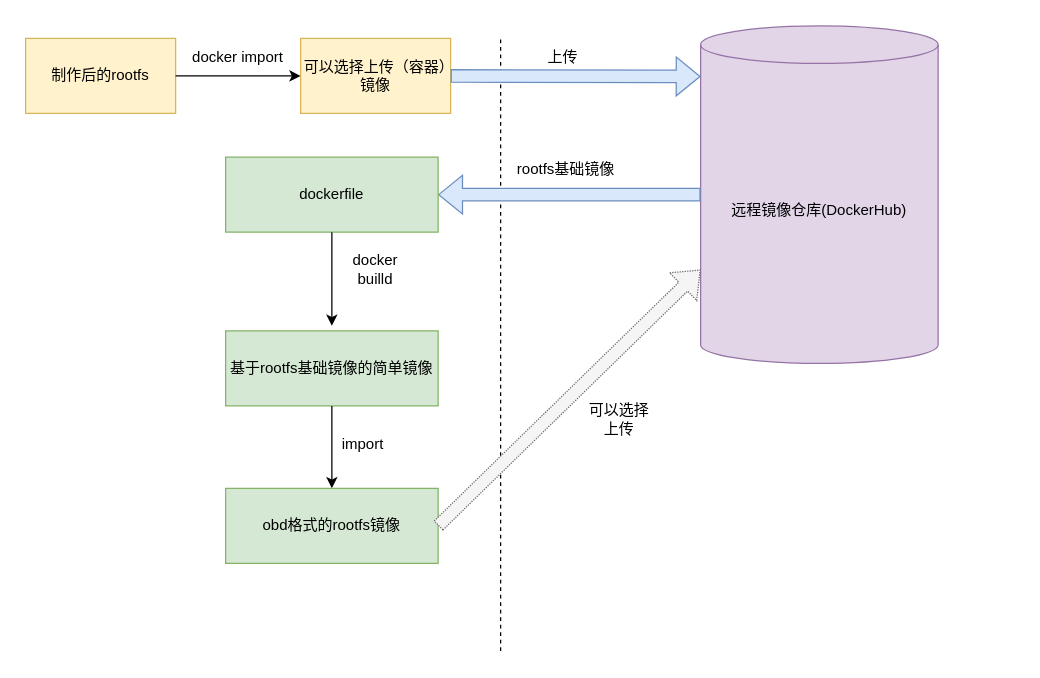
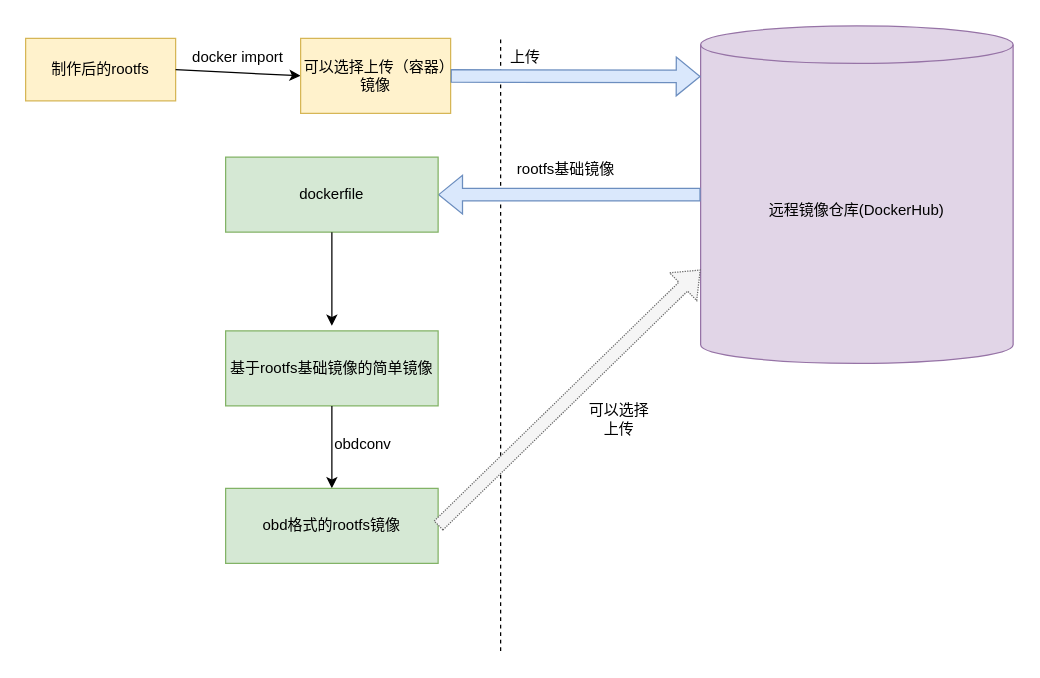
  <mxCell id="0" />
  <mxCell id="1" parent="0" />
  <mxCell id="2" value="" style="endArrow=none;dashed=1;html=1;rounded=0;" edge="1" parent="1"><mxGeometry width="50" height="50" relative="1" as="geometry"><mxPoint x="400" y="520" as="sourcePoint" /><mxPoint x="400" y="30" as="targetPoint" /></mxGeometry></mxCell>
- <mxCell id="3" value="制作后的rootfs" style="rounded=0;whiteSpace=wrap;html=1;fillColor=#fff2cc;strokeColor=#d6b656;" vertex="1" parent="1"><mxGeometry x="20" y="30" width="120" height="60" as="geometry" /></mxCell>
- <mxCell id="4" value="远程镜像仓库(DockerHub)" style="shape=cylinder3;whiteSpace=wrap;html=1;boundedLbl=1;backgroundOutline=1;size=15;fillColor=#e1d5e7;strokeColor=#9673a6;" vertex="1" parent="1"><mxGeometry x="560" y="20" width="190" height="270" as="geometry" /></mxCell>
+ <mxCell id="3" value="制作后的rootfs" style="rounded=0;whiteSpace=wrap;html=1;fillColor=#fff2cc;strokeColor=#d6b656;" vertex="1" parent="1"><mxGeometry x="20" y="30" width="120" height="50" as="geometry" /></mxCell>
+ <mxCell id="4" value="远程镜像仓库(DockerHub)" style="shape=cylinder3;whiteSpace=wrap;html=1;boundedLbl=1;backgroundOutline=1;size=15;fillColor=#e1d5e7;strokeColor=#9673a6;" vertex="1" parent="1"><mxGeometry x="560" y="20" width="250" height="270" as="geometry" /></mxCell>
  <mxCell id="5" value="" style="endArrow=classic;html=1;rounded=0;exitX=1;exitY=0.5;exitDx=0;exitDy=0;" edge="1" parent="1" source="3"><mxGeometry width="50" height="50" relative="1" as="geometry"><mxPoint x="660" y="360" as="sourcePoint" /><mxPoint x="240" y="60" as="targetPoint" /></mxGeometry></mxCell>
  <mxCell id="6" value="docker import" style="text;html=1;strokeColor=none;fillColor=none;align=center;verticalAlign=middle;whiteSpace=wrap;rounded=0;" vertex="1" parent="1"><mxGeometry x="150" y="30" width="80" height="30" as="geometry" /></mxCell>
  <mxCell id="7" value="可以选择上传（容器）镜像" style="rounded=0;whiteSpace=wrap;html=1;fillColor=#fff2cc;strokeColor=#d6b656;" vertex="1" parent="1"><mxGeometry x="240" y="30" width="120" height="60" as="geometry" /></mxCell>
  <mxCell id="8" value="" style="shape=flexArrow;endArrow=classic;html=1;rounded=0;exitX=1;exitY=0.5;exitDx=0;exitDy=0;entryX=0;entryY=0.15;entryDx=0;entryDy=0;entryPerimeter=0;fillColor=#dae8fc;strokeColor=#6c8ebf;" edge="1" parent="1" source="7" target="4"><mxGeometry width="50" height="50" relative="1" as="geometry"><mxPoint x="660" y="350" as="sourcePoint" /><mxPoint x="710" y="300" as="targetPoint" /></mxGeometry></mxCell>
- <mxCell id="9" value="上传" style="text;html=1;strokeColor=none;fillColor=none;align=center;verticalAlign=middle;whiteSpace=wrap;rounded=0;" vertex="1" parent="1"><mxGeometry x="420" y="30" width="60" height="30" as="geometry" /></mxCell>
+ <mxCell id="9" value="上传" style="text;html=1;strokeColor=none;fillColor=none;align=center;verticalAlign=middle;whiteSpace=wrap;rounded=0;" vertex="1" parent="1"><mxGeometry x="390" y="30" width="60" height="30" as="geometry" /></mxCell>
  <mxCell id="10" value="" style="shape=flexArrow;endArrow=classic;html=1;rounded=0;exitX=0;exitY=0.5;exitDx=0;exitDy=0;exitPerimeter=0;fillColor=#dae8fc;strokeColor=#6c8ebf;" edge="1" parent="1" source="4"><mxGeometry width="50" height="50" relative="1" as="geometry"><mxPoint x="450" y="220" as="sourcePoint" /><mxPoint x="350" y="155" as="targetPoint" /></mxGeometry></mxCell>
  <mxCell id="11" value="rootfs基础镜像" style="text;html=1;strokeColor=none;fillColor=none;align=center;verticalAlign=middle;whiteSpace=wrap;rounded=0;" vertex="1" parent="1"><mxGeometry x="405" y="120" width="95" height="30" as="geometry" /></mxCell>
  <mxCell id="12" value="dockerfile" style="rounded=0;whiteSpace=wrap;html=1;fillColor=#d5e8d4;strokeColor=#82b366;" vertex="1" parent="1"><mxGeometry x="180" y="125" width="170" height="60" as="geometry" /></mxCell>
  <mxCell id="13" value="" style="endArrow=classic;html=1;rounded=0;exitX=0.5;exitY=1;exitDx=0;exitDy=0;" edge="1" parent="1" source="12"><mxGeometry width="50" height="50" relative="1" as="geometry"><mxPoint x="660" y="340" as="sourcePoint" /><mxPoint x="265" y="260" as="targetPoint" /><Array as="points"><mxPoint x="265" y="210" /></Array></mxGeometry></mxCell>
- <mxCell id="14" value="docker builld" style="text;html=1;strokeColor=none;fillColor=none;align=center;verticalAlign=middle;whiteSpace=wrap;rounded=0;" vertex="1" parent="1"><mxGeometry x="270" y="200" width="60" height="30" as="geometry" /></mxCell>
  <mxCell id="15" value="基于rootfs基础镜像的简单镜像" style="rounded=0;whiteSpace=wrap;html=1;fillColor=#d5e8d4;strokeColor=#82b366;" vertex="1" parent="1"><mxGeometry x="180" y="264" width="170" height="60" as="geometry" /></mxCell>
  <mxCell id="16" value="" style="endArrow=classic;html=1;rounded=0;exitX=0.5;exitY=1;exitDx=0;exitDy=0;" edge="1" parent="1" source="15"><mxGeometry width="50" height="50" relative="1" as="geometry"><mxPoint x="660" y="470" as="sourcePoint" /><mxPoint x="265" y="390" as="targetPoint" /></mxGeometry></mxCell>
- <mxCell id="17" value="import" style="text;html=1;strokeColor=none;fillColor=none;align=center;verticalAlign=middle;whiteSpace=wrap;rounded=0;" vertex="1" parent="1"><mxGeometry x="260" y="340" width="60" height="30" as="geometry" /></mxCell>
+ <mxCell id="17" value="obdconv" style="text;html=1;strokeColor=none;fillColor=none;align=center;verticalAlign=middle;whiteSpace=wrap;rounded=0;" vertex="1" parent="1"><mxGeometry x="260" y="340" width="60" height="30" as="geometry" /></mxCell>
  <mxCell id="18" value="obd格式的rootfs镜像" style="rounded=0;whiteSpace=wrap;html=1;fillColor=#d5e8d4;strokeColor=#82b366;" vertex="1" parent="1"><mxGeometry x="180" y="390" width="170" height="60" as="geometry" /></mxCell>
  <mxCell id="19" value="" style="shape=flexArrow;endArrow=classic;html=1;rounded=0;exitX=1;exitY=0.5;exitDx=0;exitDy=0;entryX=0;entryY=0;entryDx=0;entryDy=195;entryPerimeter=0;dashed=1;dashPattern=1 1;fillColor=#f5f5f5;strokeColor=#666666;" edge="1" parent="1" source="18" target="4"><mxGeometry width="50" height="50" relative="1" as="geometry"><mxPoint x="660" y="470" as="sourcePoint" /><mxPoint x="710" y="420" as="targetPoint" /></mxGeometry></mxCell>
  <mxCell id="20" value="可以选择上传" style="text;html=1;strokeColor=none;fillColor=none;align=center;verticalAlign=middle;whiteSpace=wrap;rounded=0;" vertex="1" parent="1"><mxGeometry x="465" y="320" width="60" height="30" as="geometry" /></mxCell>
